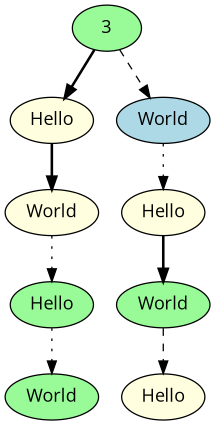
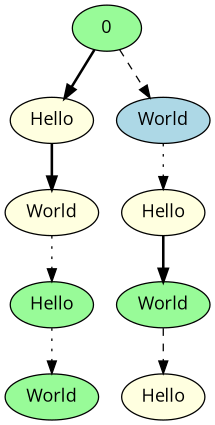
  digraph {
    fontname="Open Sans"
    node [style=filled fillcolor=lightyellow fontname="Open Sans"]
    edge [style=bold fontname="Open Sans"]
    n1 [label=Hello]
-   0 [fillcolor=palegreen label=3]
+   0 [fillcolor=palegreen]
    n3 [label=World fillcolor=lightblue]
    n4 [label=World]
    n5 [label=Hello fillcolor=palegreen]
    n6 [label=World fillcolor=palegreen]
    n7 [label=Hello]
    n8 [label=World fillcolor=palegreen]
    n9 [label=Hello]
    n1 -> n4
    0 -> n1
    0 -> n3 [style=dashed]
    n3 -> n7 [style=dotted]
    n4 -> n5 [style=dotted]
    n5 -> n6 [style=dotted]
    n7 -> n8
    n8 -> n9 [style=dashed]
  }
